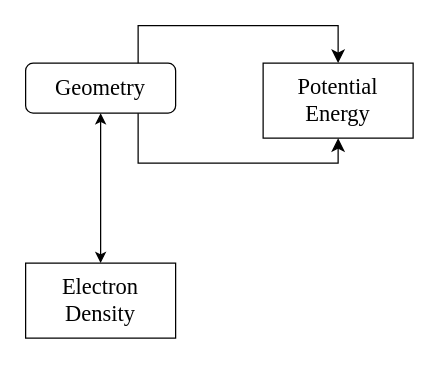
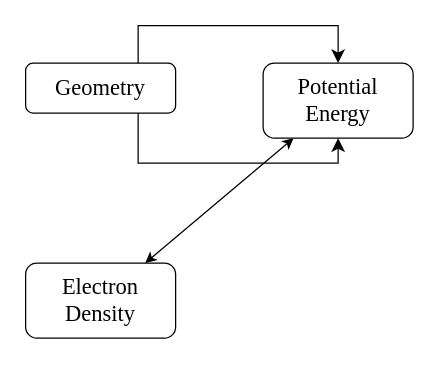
  <mxCell id="0" />
  <mxCell id="1" parent="0" />
  <mxCell id="2" value="Geometry" style="rounded=1;whiteSpace=wrap;html=1;fontFamily=Rubik light;fontSize=18;" vertex="1" parent="1"><mxGeometry x="20" y="50" width="120" height="40" as="geometry" /></mxCell>
- <mxCell id="3" value="Electron Density" style="whiteSpace=wrap;html=1;fontFamily=Rubik light;fontSize=18;rounded=0;" vertex="1" parent="1"><mxGeometry x="20" y="210" width="120" height="60" as="geometry" /></mxCell>
- <mxCell id="4" value="" style="endArrow=classic;startArrow=classic;html=1;rounded=0;entryX=0.5;entryY=1;entryDx=0;entryDy=0;" edge="1" parent="1" source="3" target="2"><mxGeometry width="50" height="50" relative="1" as="geometry"><mxPoint x="350" y="190" as="sourcePoint" /><mxPoint x="400" y="140" as="targetPoint" /></mxGeometry></mxCell>
- <mxCell id="5" value="Potential Energy" style="whiteSpace=wrap;html=1;fontFamily=Rubik light;fontSize=18;rounded=0;" vertex="1" parent="1"><mxGeometry x="210" y="50" width="120" height="60" as="geometry" /></mxCell>
+ <mxCell id="3" value="Electron Density" style="rounded=1;whiteSpace=wrap;html=1;fontFamily=Rubik light;fontSize=18;" vertex="1" parent="1"><mxGeometry x="20" y="210" width="120" height="60" as="geometry" /></mxCell>
+ <mxCell id="4" value="" style="endArrow=classic;startArrow=classic;html=1;rounded=0;" edge="1" parent="1" source="3" target="5"><mxGeometry width="50" height="50" relative="1" as="geometry"><mxPoint x="350" y="190" as="sourcePoint" /><mxPoint x="400" y="140" as="targetPoint" /></mxGeometry></mxCell>
+ <mxCell id="5" value="Potential Energy" style="rounded=1;whiteSpace=wrap;html=1;fontFamily=Rubik light;fontSize=18;" vertex="1" parent="1"><mxGeometry x="210" y="50" width="120" height="60" as="geometry" /></mxCell>
  <mxCell id="6" value="" style="edgeStyle=elbowEdgeStyle;elbow=horizontal;endArrow=classic;html=1;curved=0;rounded=0;endSize=8;startSize=8;exitX=0.75;exitY=0;exitDx=0;exitDy=0;entryX=0.5;entryY=0;entryDx=0;entryDy=0;" edge="1" parent="1" source="2" target="5"><mxGeometry width="50" height="50" relative="1" as="geometry"><mxPoint x="350" y="190" as="sourcePoint" /><mxPoint x="400" y="140" as="targetPoint" /><Array as="points"><mxPoint x="180" y="20" /></Array></mxGeometry></mxCell>
  <mxCell id="7" value="" style="edgeStyle=elbowEdgeStyle;elbow=horizontal;endArrow=classic;html=1;curved=0;rounded=0;endSize=8;startSize=8;exitX=0.75;exitY=1;exitDx=0;exitDy=0;entryX=0.5;entryY=1;entryDx=0;entryDy=0;" edge="1" parent="1" source="2" target="5"><mxGeometry width="50" height="50" relative="1" as="geometry"><mxPoint x="90" y="60" as="sourcePoint" /><mxPoint x="280" y="60" as="targetPoint" /><Array as="points"><mxPoint x="170" y="130" /></Array></mxGeometry></mxCell>
